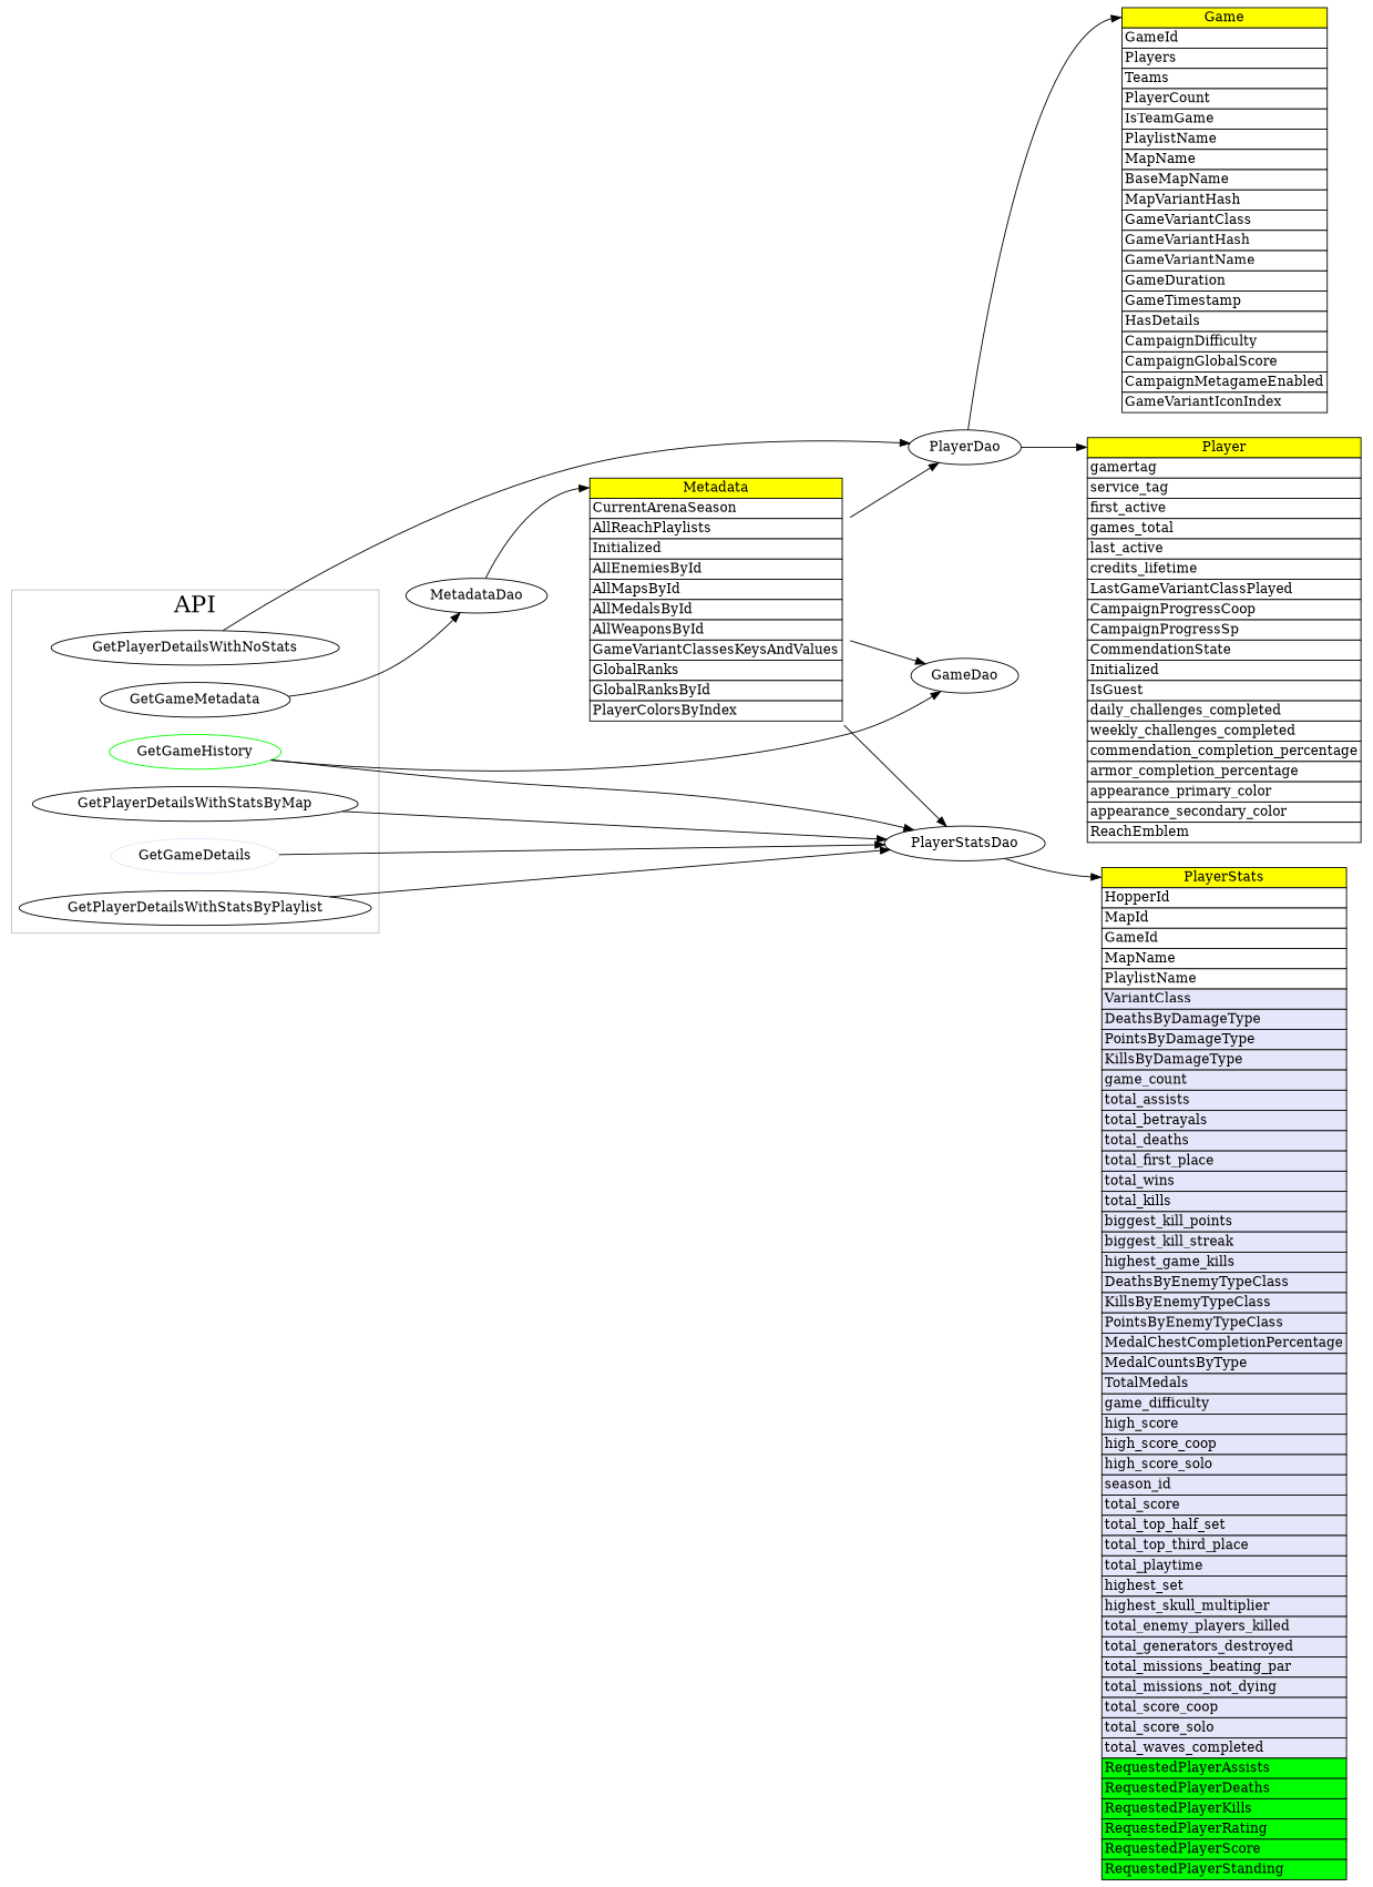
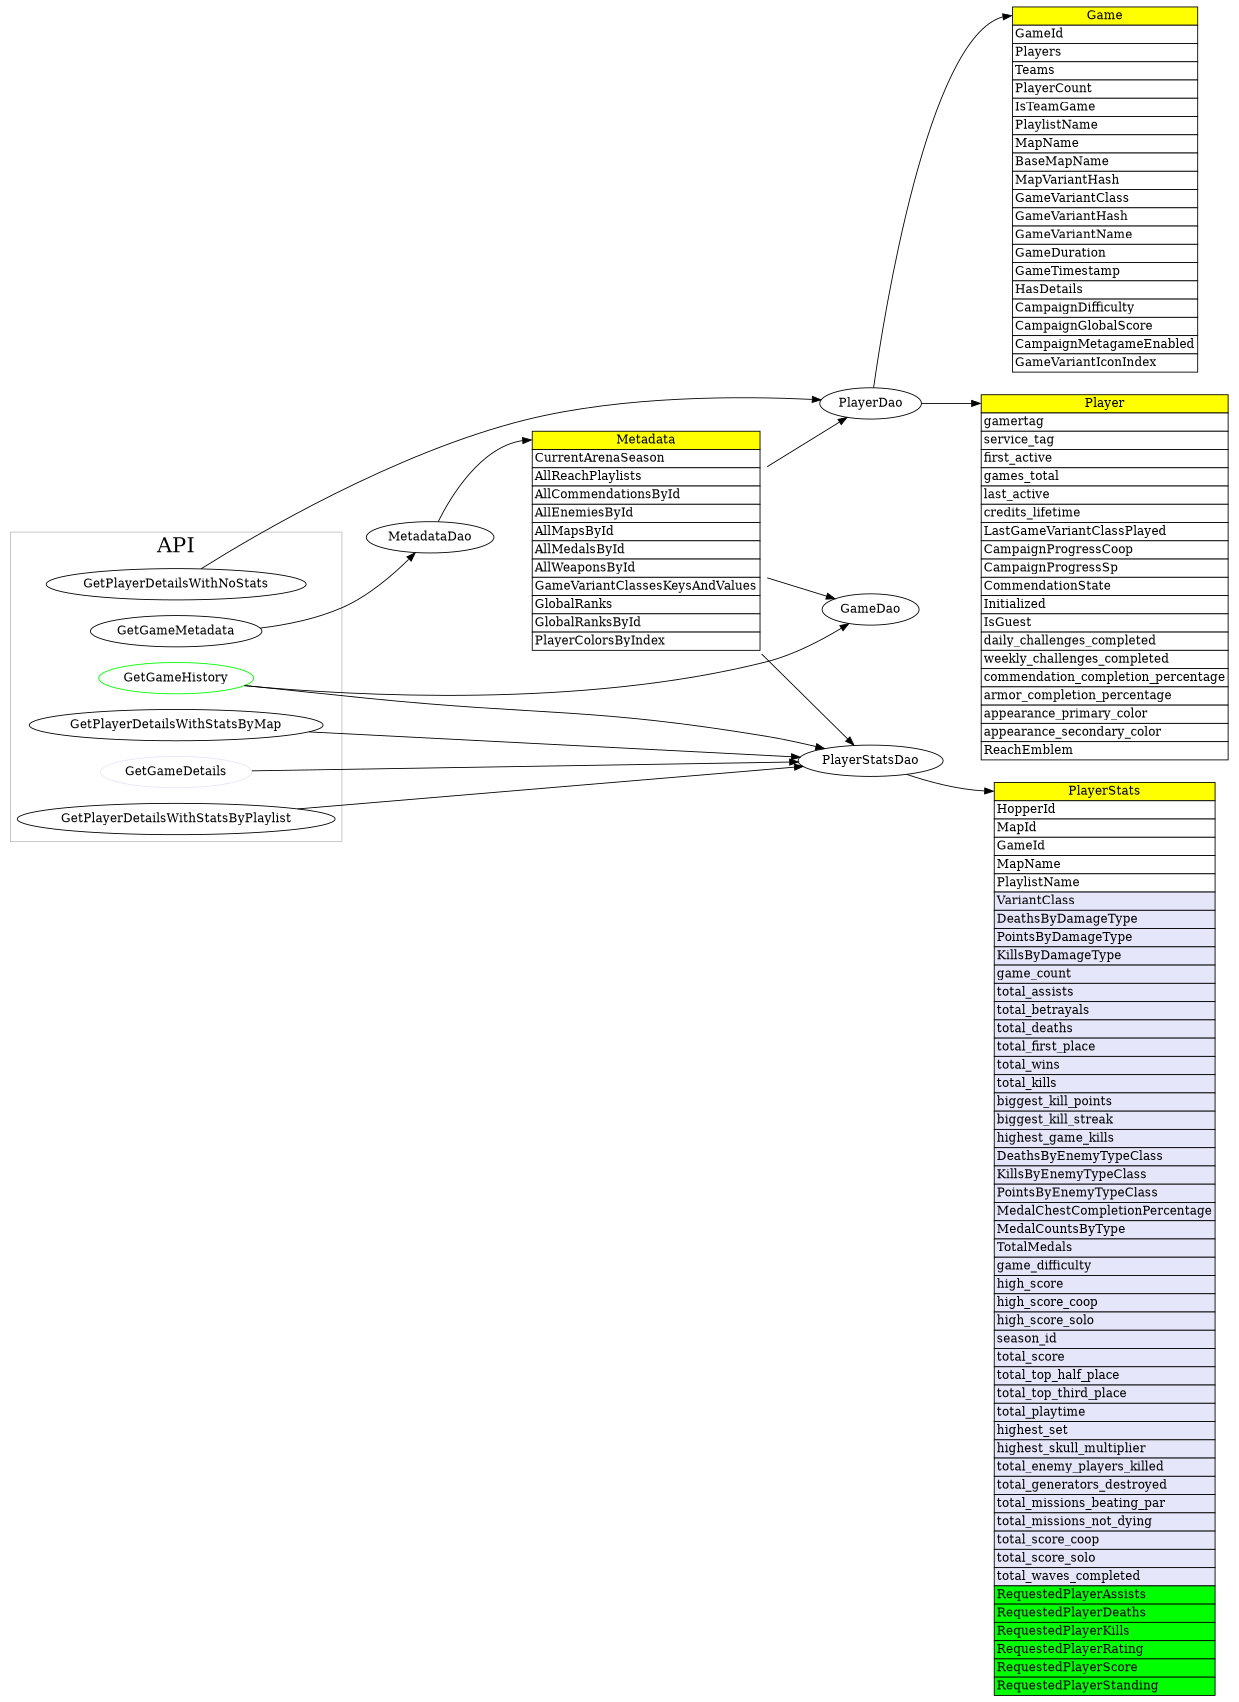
  digraph {
    fontsize=24
    rankdir=LR
    remincross=true
    splines=true
    n1 [label=<<table border="0" cellborder="1" cellspacing="0">     <tr><td port="g0" bgcolor="yellow">Game</td></tr>          <tr><td align="left" port="g1" bgcolor="white" >GameId</td></tr>     <tr><td align="left" port="g2" bgcolor="white" >Players</td></tr>     <tr><td align="left" port="g3" bgcolor="white" >Teams</td></tr>     <tr><td align="left" port="g4" bgcolor="white" >PlayerCount</td></tr>     <tr><td align="left" port="g5" bgcolor="white" >IsTeamGame</td></tr>     <tr><td align="left" port="g6" bgcolor="white" >PlaylistName</td></tr>     <tr><td align="left" port="g7" bgcolor="white" >MapName</td></tr>     <tr><td align="left" port="g8" bgcolor="white" >BaseMapName</td></tr>     <tr><td align="left" port="g9" bgcolor="white" >MapVariantHash</td></tr>     <tr><td align="left" port="g10" bgcolor="white" >GameVariantClass</td></tr>     <tr><td align="left" port="g11" bgcolor="white" >GameVariantHash</td></tr>     <tr><td align="left" port="g12" bgcolor="white" >GameVariantName</td></tr>     <tr><td align="left" port="g13" bgcolor="white" >GameDuration</td></tr>     <tr><td align="left" port="g14" bgcolor="white" >GameTimestamp</td></tr>     <tr><td align="left" port="g15" bgcolor="white" >HasDetails</td></tr>     <tr><td align="left" port="g16" bgcolor="white" >CampaignDifficulty</td></tr>     <tr><td align="left" port="g17" bgcolor="white" >CampaignGlobalScore</td></tr>     <tr><td align="left" port="g18" bgcolor="white" >CampaignMetagameEnabled</td></tr>     <tr><td align="left" port="g19" bgcolor="white" >GameVariantIconIndex</td></tr>      </table>> shape=plaintext]
-   n2 [label=<<table border="0" cellborder="1" cellspacing="0">     <tr><td port="m0" bgcolor="yellow">Metadata</td></tr>      <tr><td align="left" port="m1" bgcolor="white" >CurrentArenaSeason</td></tr>     <tr><td align="left" port="m2" bgcolor="white" >AllReachPlaylists</td></tr>     <tr><td align="left" port="m3" bgcolor="white" >Initialized</td></tr>     <tr><td align="left" port="m4" bgcolor="white" >AllEnemiesById</td></tr>     <tr><td align="left" port="m5" bgcolor="white" >AllMapsById</td></tr>     <tr><td align="left" port="m6" bgcolor="white" >AllMedalsById</td></tr>     <tr><td align="left" port="m7" bgcolor="white" >AllWeaponsById</td></tr>     <tr><td align="left" port="m8" bgcolor="white" >GameVariantClassesKeysAndValues</td></tr>     <tr><td align="left" port="m9" bgcolor="white" >GlobalRanks</td></tr>     <tr><td align="left" port="m10" bgcolor="white" >GlobalRanksById</td></tr>     <tr><td align="left" port="m11" bgcolor="white" >PlayerColorsByIndex</td></tr>      </table>> shape=plaintext]
+   n2 [label=<<table border="0" cellborder="1" cellspacing="0">     <tr><td port="m0" bgcolor="yellow">Metadata</td></tr>      <tr><td align="left" port="m1" bgcolor="white" >CurrentArenaSeason</td></tr>     <tr><td align="left" port="m2" bgcolor="white" >AllReachPlaylists</td></tr>     <tr><td align="left" port="m3" bgcolor="white" >AllCommendationsById</td></tr>     <tr><td align="left" port="m4" bgcolor="white" >AllEnemiesById</td></tr>     <tr><td align="left" port="m5" bgcolor="white" >AllMapsById</td></tr>     <tr><td align="left" port="m6" bgcolor="white" >AllMedalsById</td></tr>     <tr><td align="left" port="m7" bgcolor="white" >AllWeaponsById</td></tr>     <tr><td align="left" port="m8" bgcolor="white" >GameVariantClassesKeysAndValues</td></tr>     <tr><td align="left" port="m9" bgcolor="white" >GlobalRanks</td></tr>     <tr><td align="left" port="m10" bgcolor="white" >GlobalRanksById</td></tr>     <tr><td align="left" port="m11" bgcolor="white" >PlayerColorsByIndex</td></tr>      </table>> shape=plaintext]
    n3 [label=<<table border="0" cellborder="1" cellspacing="0">     <tr><td port="p0" bgcolor="yellow">Player</td></tr>          <tr><td align="left" port="p2" bgcolor="white" >gamertag</td></tr>     <tr><td align="left" port="p3" bgcolor="white" >service_tag</td></tr>     <tr><td align="left" port="p4" bgcolor="white" >first_active</td></tr>     <tr><td align="left" port="p5" bgcolor="white" >games_total</td></tr>     <tr><td align="left" port="p6" bgcolor="white" >last_active</td></tr>     <tr><td align="left" port="p7" bgcolor="white" >credits_lifetime</td></tr>     <tr><td align="left" port="p8" bgcolor="white" >LastGameVariantClassPlayed</td></tr>     <tr><td align="left" port="p9" bgcolor="white" >CampaignProgressCoop</td></tr>     <tr><td align="left" port="p10" bgcolor="white" >CampaignProgressSp</td></tr>     <tr><td align="left" port="p11" bgcolor="white" >CommendationState</td></tr>     <tr><td align="left" port="p12" bgcolor="white" >Initialized</td></tr>     <tr><td align="left" port="p13" bgcolor="white" >IsGuest</td></tr>     <tr><td align="left" port="p14" bgcolor="white" >daily_challenges_completed</td></tr>     <tr><td align="left" port="p15" bgcolor="white" >weekly_challenges_completed</td></tr>     <tr><td align="left" port="p16" bgcolor="white" >commendation_completion_percentage</td></tr>     <tr><td align="left" port="p17" bgcolor="white" >armor_completion_percentage</td></tr>     <tr><td align="left" port="p18" bgcolor="white" >appearance_primary_color</td></tr>     <tr><td align="left" port="p19" bgcolor="white" >appearance_secondary_color</td></tr>     <tr><td align="left" port="p20" bgcolor="white" >ReachEmblem</td></tr>      </table>> shape=plaintext]
-   n4 [label=<<table border="0" cellborder="1" cellspacing="0">     <tr><td port="s0" bgcolor="yellow">PlayerStats</td></tr>      <tr><td align="left" port="s1" bgcolor="white" >HopperId</td></tr>     <tr><td align="left" port="s2" bgcolor="white" >MapId</td></tr>     <tr><td align="left" port="s3" bgcolor="white" >GameId</td></tr>     <tr><td align="left" port="s4" bgcolor="white" >MapName</td></tr>     <tr><td align="left" port="s5" bgcolor="white" >PlaylistName</td></tr>      <tr><td align="left" port="s6" bgcolor="lavender" >VariantClass</td></tr>     <tr><td align="left" port="s7" bgcolor="lavender" >DeathsByDamageType</td></tr>     <tr><td align="left" port="s8" bgcolor="lavender" >PointsByDamageType</td></tr>     <tr><td align="left" port="s9" bgcolor="lavender" >KillsByDamageType</td></tr>     <tr><td align="left" port="s10" bgcolor="lavender" >game_count</td></tr>     <tr><td align="left" port="s11" bgcolor="lavender" >total_assists</td></tr>     <tr><td align="left" port="s12" bgcolor="lavender" >total_betrayals</td></tr>     <tr><td align="left" port="s13" bgcolor="lavender" >total_deaths</td></tr>     <tr><td align="left" port="s14" bgcolor="lavender" >total_first_place</td></tr>     <tr><td align="left" port="s15" bgcolor="lavender" >total_wins</td></tr>     <tr><td align="left" port="s16" bgcolor="lavender" >total_kills</td></tr>     <tr><td align="left" port="s17" bgcolor="lavender" >biggest_kill_points</td></tr>     <tr><td align="left" port="s18" bgcolor="lavender" >biggest_kill_streak</td></tr>     <tr><td align="left" port="s19" bgcolor="lavender" >highest_game_kills</td></tr>     <tr><td align="left" port="s20" bgcolor="lavender" >DeathsByEnemyTypeClass</td></tr>     <tr><td align="left" port="s21" bgcolor="lavender" >KillsByEnemyTypeClass</td></tr>     <tr><td align="left" port="s22" bgcolor="lavender" >PointsByEnemyTypeClass</td></tr>     <tr><td align="left" port="s23" bgcolor="lavender" >MedalChestCompletionPercentage</td></tr>     <tr><td align="left" port="s24" bgcolor="lavender" >MedalCountsByType</td></tr>     <tr><td align="left" port="s25" bgcolor="lavender" >TotalMedals</td></tr>     <tr><td align="left" port="s26" bgcolor="lavender" >game_difficulty</td></tr>     <tr><td align="left" port="s27" bgcolor="lavender" >high_score</td></tr>     <tr><td align="left" port="s28" bgcolor="lavender" >high_score_coop</td></tr>     <tr><td align="left" port="s29" bgcolor="lavender" >high_score_solo</td></tr>     <tr><td align="left" port="s30" bgcolor="lavender" >season_id</td></tr>     <tr><td align="left" port="s31" bgcolor="lavender" >total_score</td></tr>     <tr><td align="left" port="s32" bgcolor="lavender" >total_top_half_set</td></tr>     <tr><td align="left" port="s33" bgcolor="lavender" >total_top_third_place</td></tr>     <tr><td align="left" port="s34" bgcolor="lavender" >total_playtime</td></tr>     <tr><td align="left" port="s35" bgcolor="lavender" >highest_set</td></tr>     <tr><td align="left" port="s36" bgcolor="lavender" >highest_skull_multiplier</td></tr>     <tr><td align="left" port="s37" bgcolor="lavender" >total_enemy_players_killed</td></tr>     <tr><td align="left" port="s38" bgcolor="lavender" >total_generators_destroyed</td></tr>     <tr><td align="left" port="s39" bgcolor="lavender" >total_missions_beating_par</td></tr>     <tr><td align="left" port="s40" bgcolor="lavender" >total_missions_not_dying</td></tr>     <tr><td align="left" port="s41" bgcolor="lavender" >total_score_coop</td></tr>     <tr><td align="left" port="s42" bgcolor="lavender" >total_score_solo</td></tr>     <tr><td align="left" port="s43" bgcolor="lavender" >total_waves_completed</td></tr>      <tr><td align="left" port="s44" bgcolor="green" >RequestedPlayerAssists</td></tr>     <tr><td align="left" port="s45" bgcolor="green" >RequestedPlayerDeaths</td></tr>     <tr><td align="left" port="s46" bgcolor="green" >RequestedPlayerKills</td></tr>     <tr><td align="left" port="s47" bgcolor="green" >RequestedPlayerRating</td></tr>     <tr><td align="left" port="s48" bgcolor="green" >RequestedPlayerScore</td></tr>     <tr><td align="left" port="s49" bgcolor="green" >RequestedPlayerStanding</td></tr>      </table>> shape=plaintext]
+   n4 [label=<<table border="0" cellborder="1" cellspacing="0">     <tr><td port="s0" bgcolor="yellow">PlayerStats</td></tr>      <tr><td align="left" port="s1" bgcolor="white" >HopperId</td></tr>     <tr><td align="left" port="s2" bgcolor="white" >MapId</td></tr>     <tr><td align="left" port="s3" bgcolor="white" >GameId</td></tr>     <tr><td align="left" port="s4" bgcolor="white" >MapName</td></tr>     <tr><td align="left" port="s5" bgcolor="white" >PlaylistName</td></tr>      <tr><td align="left" port="s6" bgcolor="lavender" >VariantClass</td></tr>     <tr><td align="left" port="s7" bgcolor="lavender" >DeathsByDamageType</td></tr>     <tr><td align="left" port="s8" bgcolor="lavender" >PointsByDamageType</td></tr>     <tr><td align="left" port="s9" bgcolor="lavender" >KillsByDamageType</td></tr>     <tr><td align="left" port="s10" bgcolor="lavender" >game_count</td></tr>     <tr><td align="left" port="s11" bgcolor="lavender" >total_assists</td></tr>     <tr><td align="left" port="s12" bgcolor="lavender" >total_betrayals</td></tr>     <tr><td align="left" port="s13" bgcolor="lavender" >total_deaths</td></tr>     <tr><td align="left" port="s14" bgcolor="lavender" >total_first_place</td></tr>     <tr><td align="left" port="s15" bgcolor="lavender" >total_wins</td></tr>     <tr><td align="left" port="s16" bgcolor="lavender" >total_kills</td></tr>     <tr><td align="left" port="s17" bgcolor="lavender" >biggest_kill_points</td></tr>     <tr><td align="left" port="s18" bgcolor="lavender" >biggest_kill_streak</td></tr>     <tr><td align="left" port="s19" bgcolor="lavender" >highest_game_kills</td></tr>     <tr><td align="left" port="s20" bgcolor="lavender" >DeathsByEnemyTypeClass</td></tr>     <tr><td align="left" port="s21" bgcolor="lavender" >KillsByEnemyTypeClass</td></tr>     <tr><td align="left" port="s22" bgcolor="lavender" >PointsByEnemyTypeClass</td></tr>     <tr><td align="left" port="s23" bgcolor="lavender" >MedalChestCompletionPercentage</td></tr>     <tr><td align="left" port="s24" bgcolor="lavender" >MedalCountsByType</td></tr>     <tr><td align="left" port="s25" bgcolor="lavender" >TotalMedals</td></tr>     <tr><td align="left" port="s26" bgcolor="lavender" >game_difficulty</td></tr>     <tr><td align="left" port="s27" bgcolor="lavender" >high_score</td></tr>     <tr><td align="left" port="s28" bgcolor="lavender" >high_score_coop</td></tr>     <tr><td align="left" port="s29" bgcolor="lavender" >high_score_solo</td></tr>     <tr><td align="left" port="s30" bgcolor="lavender" >season_id</td></tr>     <tr><td align="left" port="s31" bgcolor="lavender" >total_score</td></tr>     <tr><td align="left" port="s32" bgcolor="lavender" >total_top_half_place</td></tr>     <tr><td align="left" port="s33" bgcolor="lavender" >total_top_third_place</td></tr>     <tr><td align="left" port="s34" bgcolor="lavender" >total_playtime</td></tr>     <tr><td align="left" port="s35" bgcolor="lavender" >highest_set</td></tr>     <tr><td align="left" port="s36" bgcolor="lavender" >highest_skull_multiplier</td></tr>     <tr><td align="left" port="s37" bgcolor="lavender" >total_enemy_players_killed</td></tr>     <tr><td align="left" port="s38" bgcolor="lavender" >total_generators_destroyed</td></tr>     <tr><td align="left" port="s39" bgcolor="lavender" >total_missions_beating_par</td></tr>     <tr><td align="left" port="s40" bgcolor="lavender" >total_missions_not_dying</td></tr>     <tr><td align="left" port="s41" bgcolor="lavender" >total_score_coop</td></tr>     <tr><td align="left" port="s42" bgcolor="lavender" >total_score_solo</td></tr>     <tr><td align="left" port="s43" bgcolor="lavender" >total_waves_completed</td></tr>      <tr><td align="left" port="s44" bgcolor="green" >RequestedPlayerAssists</td></tr>     <tr><td align="left" port="s45" bgcolor="green" >RequestedPlayerDeaths</td></tr>     <tr><td align="left" port="s46" bgcolor="green" >RequestedPlayerKills</td></tr>     <tr><td align="left" port="s47" bgcolor="green" >RequestedPlayerRating</td></tr>     <tr><td align="left" port="s48" bgcolor="green" >RequestedPlayerScore</td></tr>     <tr><td align="left" port="s49" bgcolor="green" >RequestedPlayerStanding</td></tr>      </table>> shape=plaintext]
    GameDao
    PlayerDao
    MetadataDao
    PlayerStatsDao
    GetGameMetadata
    GetGameDetails [color=lavender]
    GetGameHistory [color=green]
    GetPlayerDetailsWithStatsByMap
    GetPlayerDetailsWithStatsByPlaylist
    GetPlayerDetailsWithNoStats
    subgraph sub_1 {
      n1
      n2
      n3
      n4
    }
    subgraph sub_2 {
      GameDao
      PlayerDao
      MetadataDao
      PlayerStatsDao
    }
    subgraph cluster_3 {
      color=gray
      label=API
      GetGameMetadata
      GetGameDetails
      GetGameHistory
      GetPlayerDetailsWithStatsByMap
      GetPlayerDetailsWithStatsByPlaylist
      GetPlayerDetailsWithNoStats
    }
    n2 -> GameDao
    n2 -> PlayerDao
    n2 -> PlayerStatsDao
    PlayerDao -> n1 [headport=g0]
    PlayerDao -> n3 [headport=p0]
    MetadataDao -> n2 [headport=m0]
    PlayerStatsDao -> n4 [headport=s0]
    GetGameMetadata -> MetadataDao
    GetGameDetails -> PlayerStatsDao
    GetGameHistory -> GameDao
    GetGameHistory -> PlayerStatsDao
    GetPlayerDetailsWithStatsByMap -> PlayerStatsDao
    GetPlayerDetailsWithStatsByPlaylist -> PlayerStatsDao
    GetPlayerDetailsWithNoStats -> PlayerDao
  }
